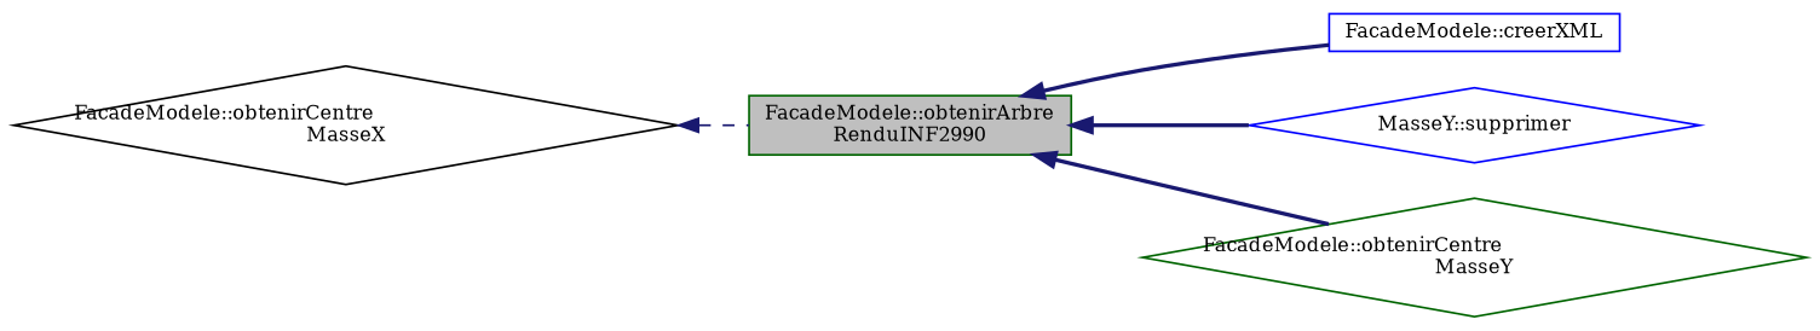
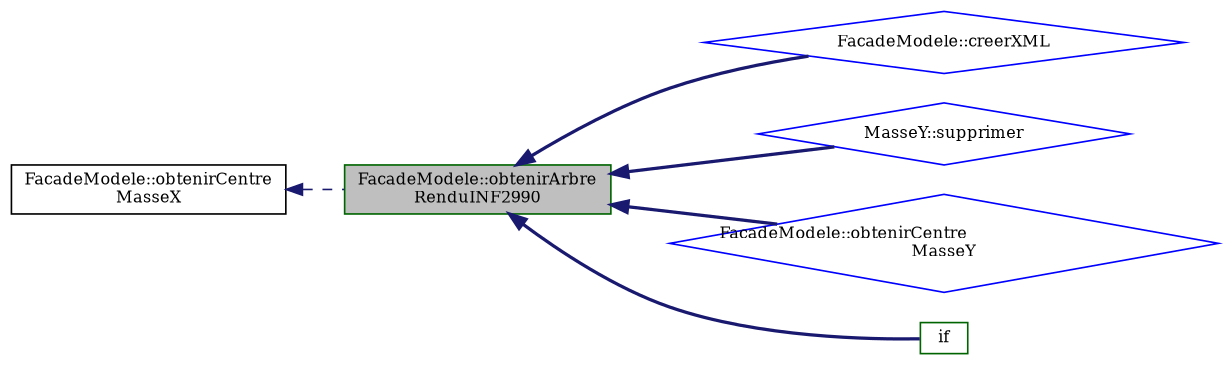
  digraph {
    fontname="DejaVu Serif"
    rankdir=LR
    node [color=darkgreen fillcolor=white fontname="DejaVu Serif" fontsize=10 shape=box style=filled]
    edge [color=midnightblue dir=back fontname="DejaVu Serif" fontsize=10 labelfontname=Helvetica labelfontsize=10 style=bold]
    n1 [fillcolor=grey75 fontcolor=black height=0.2 label="FacadeModele::obtenirArbre\lRenduINF2990" width=0.4]
-   n2 [color=blue height=0.2 label="FacadeModele::creerXML" width=0.4]
+   n2 [color=blue height=0.2 label="FacadeModele::creerXML" shape=diamond width=0.4]
    n3 [color=blue height=0.2 label="MasseY::supprimer" shape=diamond width=0.4]
-   n4 [height=0.2 label="FacadeModele::obtenirCentre\lMasseY" shape=diamond width=0.4]
-   n6 [color=black height=0.2 label="FacadeModele::obtenirCentre\lMasseX" shape=diamond width=0.4]
+   n4 [color=blue height=0.2 label="FacadeModele::obtenirCentre\lMasseY" shape=diamond width=0.4]
+   n5 [height=0.2 label=if width=0.4]
+   n6 [color=black height=0.2 label="FacadeModele::obtenirCentre\lMasseX" width=0.4]
    n1 -> n2
    n1 -> n3
    n1 -> n4
+   n1 -> n5
    n6 -> n1 [style=dashed]
  }
